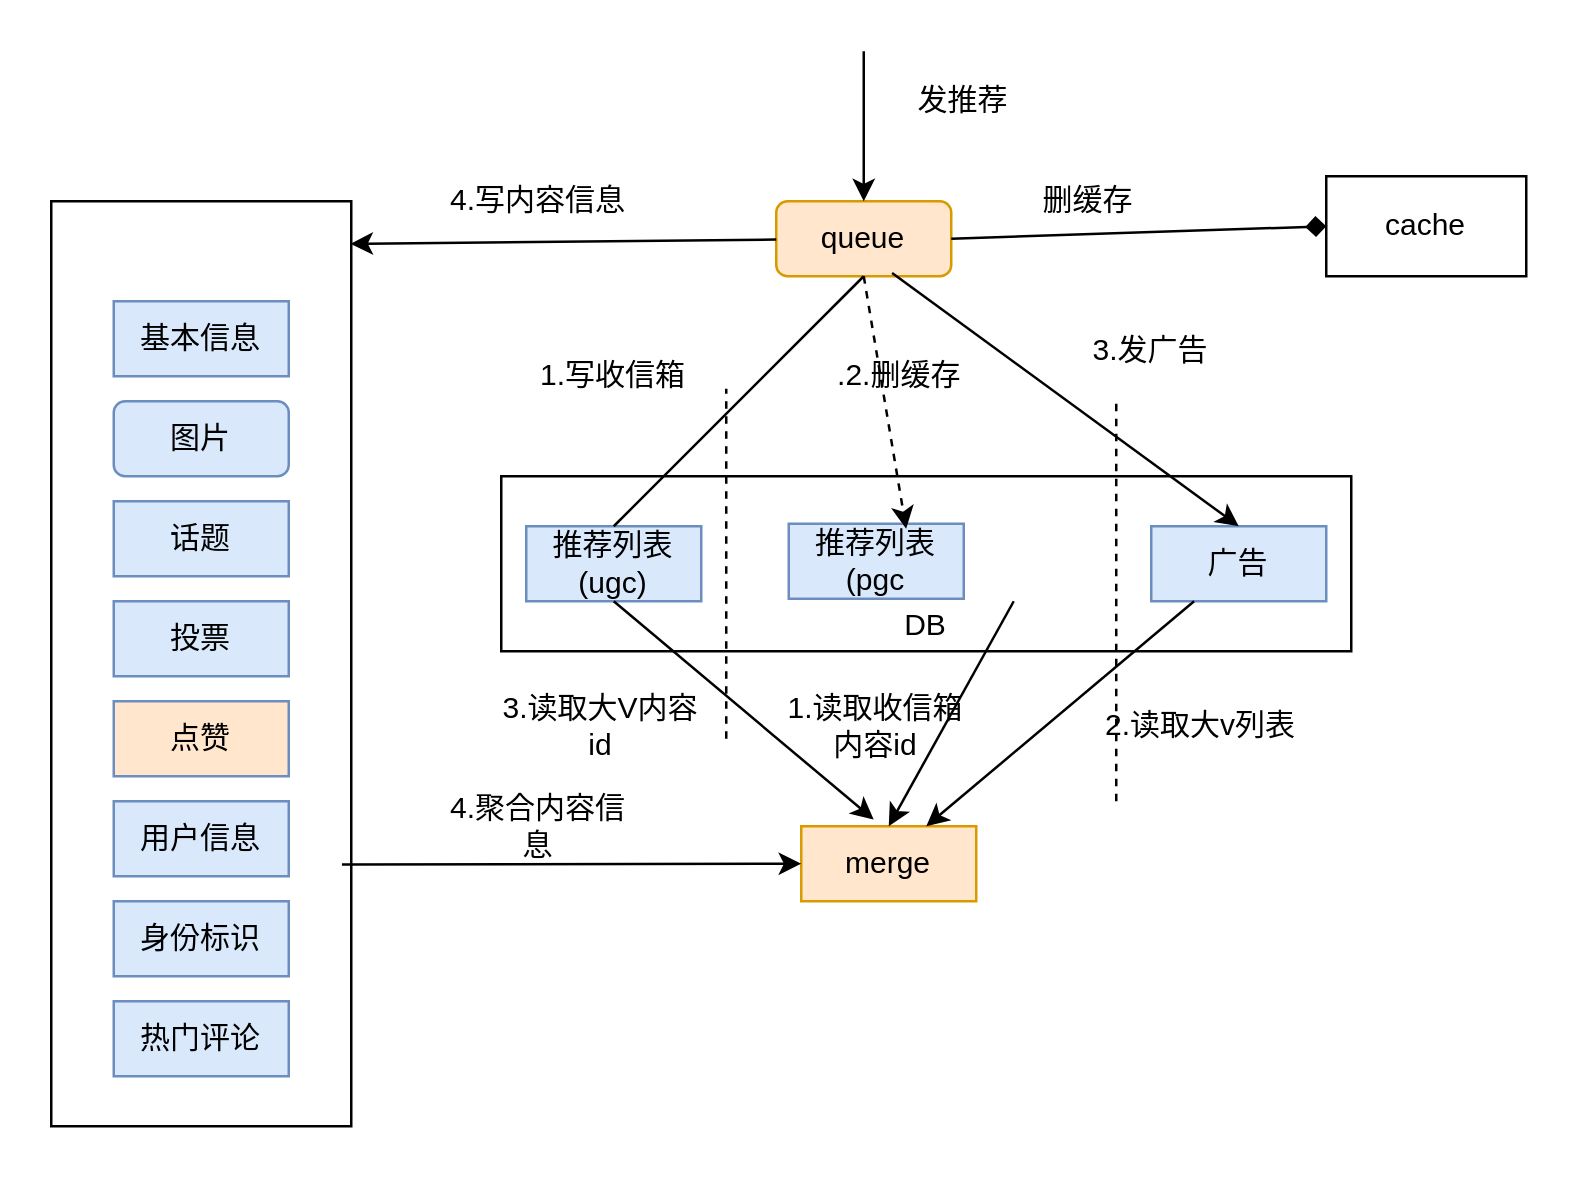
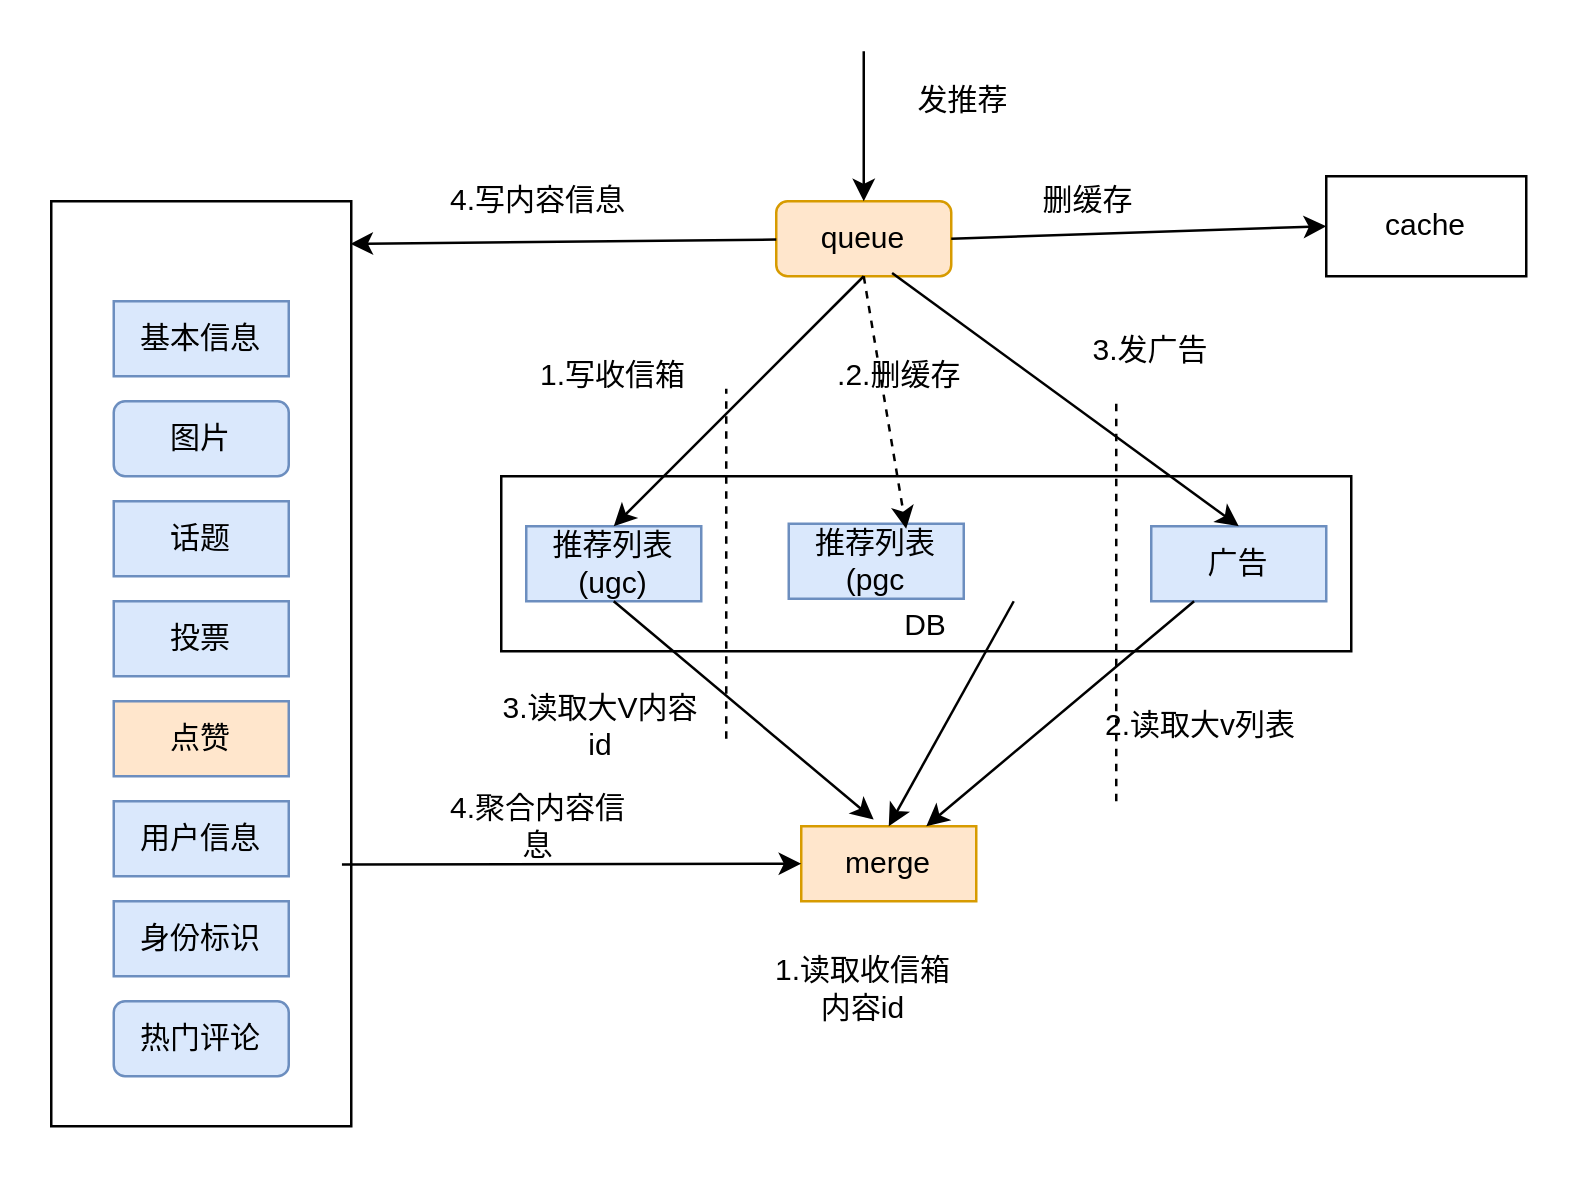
  <mxCell id="0" />
  <mxCell id="1" parent="0" />
  <mxCell id="2" value="" style="rounded=0;whiteSpace=wrap;html=1;" parent="1" vertex="1"><mxGeometry x="20" y="80" width="120" height="370" as="geometry" /></mxCell>
  <mxCell id="3" value="基本信息" style="rounded=0;whiteSpace=wrap;html=1;fillColor=#dae8fc;strokeColor=#6c8ebf;" parent="1" vertex="1"><mxGeometry x="45" y="120" width="70" height="30" as="geometry" /></mxCell>
  <mxCell id="4" value="图片" style="whiteSpace=wrap;html=1;fillColor=#dae8fc;strokeColor=#6c8ebf;rounded=1;" parent="1" vertex="1"><mxGeometry x="45" y="160" width="70" height="30" as="geometry" /></mxCell>
  <mxCell id="5" value="点赞" style="rounded=0;whiteSpace=wrap;html=1;fillColor=#ffe6cc;strokeColor=#6c8ebf;" parent="1" vertex="1"><mxGeometry x="45" y="280" width="70" height="30" as="geometry" /></mxCell>
  <mxCell id="6" value="投票" style="rounded=0;whiteSpace=wrap;html=1;fillColor=#dae8fc;strokeColor=#6c8ebf;" parent="1" vertex="1"><mxGeometry x="45" y="240" width="70" height="30" as="geometry" /></mxCell>
  <mxCell id="7" value="话题" style="rounded=0;whiteSpace=wrap;html=1;fillColor=#dae8fc;strokeColor=#6c8ebf;" parent="1" vertex="1"><mxGeometry x="45" y="200" width="70" height="30" as="geometry" /></mxCell>
  <mxCell id="8" value="用户信息" style="rounded=0;whiteSpace=wrap;html=1;fillColor=#dae8fc;strokeColor=#6c8ebf;" parent="1" vertex="1"><mxGeometry x="45" y="320" width="70" height="30" as="geometry" /></mxCell>
  <mxCell id="9" value="身份标识" style="rounded=0;whiteSpace=wrap;html=1;fillColor=#dae8fc;strokeColor=#6c8ebf;" parent="1" vertex="1"><mxGeometry x="45" y="360" width="70" height="30" as="geometry" /></mxCell>
- <mxCell id="10" value="热门评论" style="rounded=0;whiteSpace=wrap;html=1;fillColor=#dae8fc;strokeColor=#6c8ebf;" parent="1" vertex="1"><mxGeometry x="45" y="400" width="70" height="30" as="geometry" /></mxCell>
+ <mxCell id="10" value="热门评论" style="whiteSpace=wrap;html=1;fillColor=#dae8fc;strokeColor=#6c8ebf;rounded=1;" parent="1" vertex="1"><mxGeometry x="45" y="400" width="70" height="30" as="geometry" /></mxCell>
  <mxCell id="11" value="" style="rounded=0;whiteSpace=wrap;html=1;" parent="1" vertex="1"><mxGeometry x="200" y="190" width="340" height="70" as="geometry" /></mxCell>
  <mxCell id="12" value="" style="endArrow=none;dashed=1;html=1;" parent="1" edge="1"><mxGeometry width="50" height="50" relative="1" as="geometry"><mxPoint x="290" y="295" as="sourcePoint" /><mxPoint x="290" y="155" as="targetPoint" /></mxGeometry></mxCell>
  <mxCell id="13" value="推荐列表(ugc)" style="rounded=0;whiteSpace=wrap;html=1;fillColor=#dae8fc;strokeColor=#6c8ebf;" parent="1" vertex="1"><mxGeometry x="210" y="210" width="70" height="30" as="geometry" /></mxCell>
  <mxCell id="14" value="推荐列表(pgc" style="rounded=0;whiteSpace=wrap;html=1;fillColor=#dae8fc;strokeColor=#6c8ebf;" parent="1" vertex="1"><mxGeometry x="315" y="209" width="70" height="30" as="geometry" /></mxCell>
  <mxCell id="15" value="广告" style="rounded=0;whiteSpace=wrap;html=1;fillColor=#dae8fc;strokeColor=#6c8ebf;" parent="1" vertex="1"><mxGeometry x="460" y="210" width="70" height="30" as="geometry" /></mxCell>
  <mxCell id="16" value="queue" style="rounded=1;whiteSpace=wrap;html=1;fillColor=#ffe6cc;strokeColor=#d79b00;" parent="1" vertex="1"><mxGeometry x="310" y="80" width="70" height="30" as="geometry" /></mxCell>
- <mxCell id="17" value="" style="endArrow=none;html=1;exitX=0.5;exitY=1;exitDx=0;exitDy=0;entryX=0.5;entryY=0;entryDx=0;entryDy=0;" parent="1" source="16" target="13" edge="1"><mxGeometry width="50" height="50" relative="1" as="geometry"><mxPoint x="320" y="250" as="sourcePoint" /><mxPoint x="248" y="193" as="targetPoint" /></mxGeometry></mxCell>
+ <mxCell id="17" value="" style="endArrow=classic;html=1;exitX=0.5;exitY=1;exitDx=0;exitDy=0;entryX=0.5;entryY=0;entryDx=0;entryDy=0;" parent="1" source="16" target="13" edge="1"><mxGeometry width="50" height="50" relative="1" as="geometry"><mxPoint x="320" y="250" as="sourcePoint" /><mxPoint x="248" y="193" as="targetPoint" /></mxGeometry></mxCell>
  <mxCell id="18" value="" style="endArrow=classic;html=1;exitX=0.5;exitY=1;exitDx=0;exitDy=0;entryX=0.671;entryY=0.067;entryDx=0;entryDy=0;entryPerimeter=0;dashed=1;" parent="1" source="16" target="14" edge="1"><mxGeometry width="50" height="50" relative="1" as="geometry"><mxPoint x="320" y="250" as="sourcePoint" /><mxPoint x="370" y="200" as="targetPoint" /></mxGeometry></mxCell>
  <mxCell id="19" value="DB" style="text;html=1;strokeColor=none;fillColor=none;align=center;verticalAlign=middle;whiteSpace=wrap;rounded=0;" parent="1" vertex="1"><mxGeometry x="350" y="240" width="40" height="20" as="geometry" /></mxCell>
  <mxCell id="20" value="merge" style="rounded=0;whiteSpace=wrap;html=1;fillColor=#ffe6cc;strokeColor=#d79b00;" parent="1" vertex="1"><mxGeometry x="320" y="330" width="70" height="30" as="geometry" /></mxCell>
  <mxCell id="21" value="" style="endArrow=classic;html=1;exitX=0.5;exitY=1;exitDx=0;exitDy=0;entryX=0.414;entryY=-0.089;entryDx=0;entryDy=0;entryPerimeter=0;" parent="1" source="13" target="20" edge="1"><mxGeometry width="50" height="50" relative="1" as="geometry"><mxPoint x="320" y="250" as="sourcePoint" /><mxPoint x="370" y="200" as="targetPoint" /></mxGeometry></mxCell>
  <mxCell id="22" value="" style="endArrow=classic;html=1;exitX=0.5;exitY=1;exitDx=0;exitDy=0;" parent="1" edge="1"><mxGeometry width="50" height="50" relative="1" as="geometry"><mxPoint x="405" y="240" as="sourcePoint" /><mxPoint x="355" y="330" as="targetPoint" /></mxGeometry></mxCell>
  <mxCell id="23" value="" style="endArrow=classic;html=1;" parent="1" source="15" edge="1"><mxGeometry width="50" height="50" relative="1" as="geometry"><mxPoint x="320" y="250" as="sourcePoint" /><mxPoint x="370" y="330" as="targetPoint" /></mxGeometry></mxCell>
  <mxCell id="24" value="3.读取大V内容id" style="text;html=1;strokeColor=none;fillColor=none;align=center;verticalAlign=middle;whiteSpace=wrap;rounded=0;" parent="1" vertex="1"><mxGeometry x="200" y="280" width="80" height="20" as="geometry" /></mxCell>
  <mxCell id="25" value="" style="endArrow=classic;html=1;exitX=0.969;exitY=0.717;exitDx=0;exitDy=0;entryX=0;entryY=0.5;entryDx=0;entryDy=0;exitPerimeter=0;" parent="1" source="2" target="20" edge="1"><mxGeometry width="50" height="50" relative="1" as="geometry"><mxPoint x="270" y="260" as="sourcePoint" /><mxPoint x="320" y="210" as="targetPoint" /></mxGeometry></mxCell>
  <mxCell id="26" value="2.读取大v列表" style="text;html=1;strokeColor=none;fillColor=none;align=center;verticalAlign=middle;whiteSpace=wrap;rounded=0;" parent="1" vertex="1"><mxGeometry x="410" y="280" width="140" height="20" as="geometry" /></mxCell>
- <mxCell id="27" value="1.读取收信箱内容id" style="text;html=1;strokeColor=none;fillColor=none;align=center;verticalAlign=middle;whiteSpace=wrap;rounded=0;" parent="1" vertex="1"><mxGeometry x="310" y="280" width="80" height="20" as="geometry" /></mxCell>
+ <mxCell id="27" value="1.读取收信箱内容id" style="text;html=1;strokeColor=none;fillColor=none;align=center;verticalAlign=middle;whiteSpace=wrap;rounded=0;" parent="1" vertex="1"><mxGeometry x="305" y="385" width="80" height="20" as="geometry" /></mxCell>
  <mxCell id="28" value="4.聚合内容信息" style="text;html=1;strokeColor=none;fillColor=none;align=center;verticalAlign=middle;whiteSpace=wrap;rounded=0;" parent="1" vertex="1"><mxGeometry x="175" y="320" width="80" height="20" as="geometry" /></mxCell>
  <mxCell id="29" value="" style="endArrow=classic;html=1;entryX=0.5;entryY=0;entryDx=0;entryDy=0;" parent="1" target="16" edge="1"><mxGeometry width="50" height="50" relative="1" as="geometry"><mxPoint x="345" y="20" as="sourcePoint" /><mxPoint x="320" y="170" as="targetPoint" /></mxGeometry></mxCell>
  <mxCell id="30" value="发推荐" style="text;html=1;strokeColor=none;fillColor=none;align=center;verticalAlign=middle;whiteSpace=wrap;rounded=0;" parent="1" vertex="1"><mxGeometry x="350" y="30" width="70" height="20" as="geometry" /></mxCell>
  <mxCell id="31" value="1.写收信箱" style="text;html=1;strokeColor=none;fillColor=none;align=center;verticalAlign=middle;whiteSpace=wrap;rounded=0;" parent="1" vertex="1"><mxGeometry x="210" y="140" width="70" height="20" as="geometry" /></mxCell>
  <mxCell id="32" value="3.发广告" style="text;html=1;strokeColor=none;fillColor=none;align=center;verticalAlign=middle;whiteSpace=wrap;rounded=0;" parent="1" vertex="1"><mxGeometry x="410" y="130" width="100" height="20" as="geometry" /></mxCell>
  <mxCell id="33" value=".2.删缓存" style="text;html=1;strokeColor=none;fillColor=none;align=center;verticalAlign=middle;whiteSpace=wrap;rounded=0;" parent="1" vertex="1"><mxGeometry x="309" y="140" width="101" height="20" as="geometry" /></mxCell>
  <mxCell id="34" value="" style="endArrow=classic;html=1;entryX=0.997;entryY=0.046;entryDx=0;entryDy=0;entryPerimeter=0;" parent="1" source="16" target="2" edge="1"><mxGeometry width="50" height="50" relative="1" as="geometry"><mxPoint x="280" y="110" as="sourcePoint" /><mxPoint x="320" y="270" as="targetPoint" /></mxGeometry></mxCell>
  <mxCell id="35" value="4.写内容信息" style="text;html=1;strokeColor=none;fillColor=none;align=center;verticalAlign=middle;whiteSpace=wrap;rounded=0;" parent="1" vertex="1"><mxGeometry x="175" y="70" width="80" height="20" as="geometry" /></mxCell>
  <mxCell id="36" value="" style="endArrow=none;dashed=1;html=1;" parent="1" edge="1"><mxGeometry width="50" height="50" relative="1" as="geometry"><mxPoint x="446" y="320" as="sourcePoint" /><mxPoint x="446" y="160" as="targetPoint" /></mxGeometry></mxCell>
  <mxCell id="37" value="cache" style="rounded=0;whiteSpace=wrap;html=1;" vertex="1" parent="1"><mxGeometry x="530" y="70" width="80" height="40" as="geometry" /></mxCell>
- <mxCell id="38" value="" style="endArrow=diamond;html=1;entryX=0;entryY=0.5;entryDx=0;entryDy=0;exitX=1;exitY=0.5;exitDx=0;exitDy=0;" edge="1" parent="1" source="16" target="37"><mxGeometry width="50" height="50" relative="1" as="geometry"><mxPoint x="320" y="105.344" as="sourcePoint" /><mxPoint x="149.64" y="107.02" as="targetPoint" /></mxGeometry></mxCell>
+ <mxCell id="38" value="" style="endArrow=classic;html=1;entryX=0;entryY=0.5;entryDx=0;entryDy=0;exitX=1;exitY=0.5;exitDx=0;exitDy=0;" edge="1" parent="1" source="16" target="37"><mxGeometry width="50" height="50" relative="1" as="geometry"><mxPoint x="320" y="105.344" as="sourcePoint" /><mxPoint x="149.64" y="107.02" as="targetPoint" /></mxGeometry></mxCell>
  <mxCell id="39" value="删缓存" style="text;html=1;strokeColor=none;fillColor=none;align=center;verticalAlign=middle;whiteSpace=wrap;rounded=0;" vertex="1" parent="1"><mxGeometry x="400" y="70" width="70" height="20" as="geometry" /></mxCell>
  <mxCell id="40" value="" style="endArrow=classic;html=1;exitX=0.662;exitY=0.956;exitDx=0;exitDy=0;exitPerimeter=0;entryX=0.5;entryY=0;entryDx=0;entryDy=0;" edge="1" parent="1" source="16" target="15"><mxGeometry width="50" height="50" relative="1" as="geometry"><mxPoint x="320" y="250" as="sourcePoint" /><mxPoint x="370" y="200" as="targetPoint" /></mxGeometry></mxCell>
